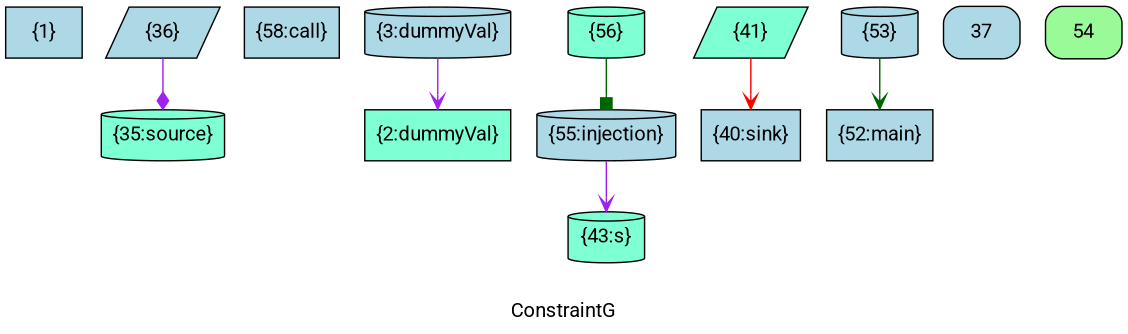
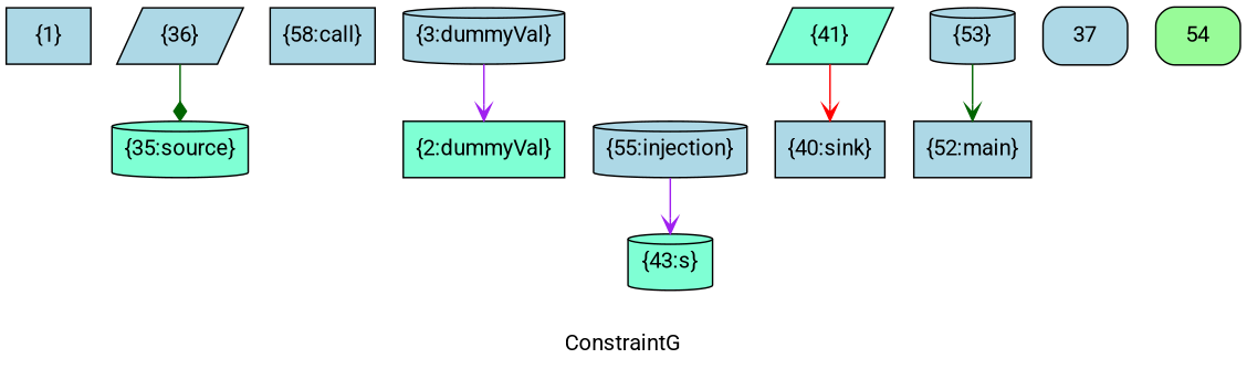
  digraph {
    fontname=Roboto
    label=ConstraintG
    node [fillcolor=lightblue fontname=Roboto shape=cylinder style=filled]
    edge [arrowhead=vee color=darkgreen fontname=Roboto]
    n1 [label="{1}" shape=box]
    n2 [fillcolor=aquamarine label="{35:source}"]
    n3 [label="{58:call}" shape=box]
    n4 [fillcolor=aquamarine label="{2:dummyVal}" shape=box]
    n5 [fillcolor=aquamarine label="{43:s}"]
    n6 [label="{40:sink}" shape=box]
    n7 [label="{3:dummyVal}"]
    n8 [label="{52:main}" shape=box]
    n9 [label="{55:injection}"]
    n10 [label="{36}" shape=parallelogram]
    n11 [fillcolor=aquamarine label="{41}" shape=parallelogram]
-   n12 [fillcolor=aquamarine label="{56}"]
    n13 [label="{37}" shape=Mrecord]
    n14 [label="{53}"]
    n15 [fillcolor=palegreen label="{54}" shape=Mrecord]
    n7 -> n4 [color=purple]
    n9 -> n5 [color=purple]
-   n10 -> n2 [arrowhead=diamond color=purple]
+   n10 -> n2 [arrowhead=diamond]
    n11 -> n6 [color=red]
-   n12 -> n9 [arrowhead=box]
    n14 -> n8
  }
